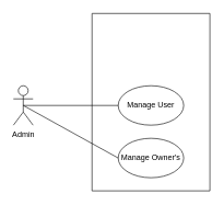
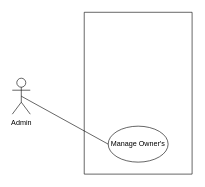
  <mxCell id="0" />
  <mxCell id="1" parent="0" />
  <mxCell id="2" value="" style="verticalLabelPosition=bottom;verticalAlign=top;html=1;shape=mxgraph.basic.rect;fillColor2=none;strokeWidth=1;size=20;indent=5;fillColor=none;" vertex="1" parent="1"><mxGeometry x="140" y="20" width="180" height="270" as="geometry" /></mxCell>
- <mxCell id="3" value="Manage User" style="ellipse;whiteSpace=wrap;html=1;" vertex="1" parent="1"><mxGeometry x="180" y="130" width="100" height="60" as="geometry" /></mxCell>
  <mxCell id="4" value="Manage Owner's" style="ellipse;whiteSpace=wrap;html=1;" vertex="1" parent="1"><mxGeometry x="180" y="210" width="100" height="60" as="geometry" /></mxCell>
  <mxCell id="5" value="Admin" style="shape=umlActor;verticalLabelPosition=bottom;verticalAlign=top;html=1;outlineConnect=0;" vertex="1" parent="1"><mxGeometry x="20" y="130" width="30" height="60" as="geometry" /></mxCell>
- <mxCell id="6" value="" style="endArrow=none;html=1;rounded=0;entryX=0;entryY=0.5;entryDx=0;entryDy=0;exitX=0.5;exitY=0.5;exitDx=0;exitDy=0;exitPerimeter=0;" edge="1" parent="1" source="5" target="3"><mxGeometry width="50" height="50" relative="1" as="geometry"><mxPoint x="400" y="170" as="sourcePoint" /><mxPoint x="450" y="120" as="targetPoint" /></mxGeometry></mxCell>
  <mxCell id="7" value="" style="endArrow=none;html=1;rounded=0;exitX=0.5;exitY=0.5;exitDx=0;exitDy=0;exitPerimeter=0;entryX=0;entryY=0.5;entryDx=0;entryDy=0;" edge="1" parent="1" source="5" target="4"><mxGeometry width="50" height="50" relative="1" as="geometry"><mxPoint x="400" y="170" as="sourcePoint" /><mxPoint x="450" y="120" as="targetPoint" /></mxGeometry></mxCell>
